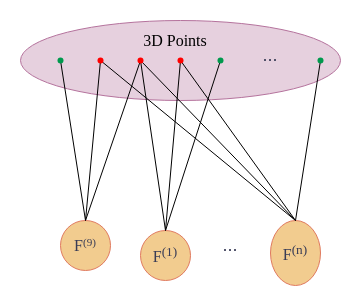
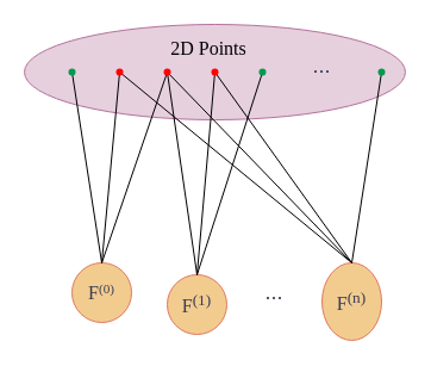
  <mxCell id="0" />
  <mxCell id="1" parent="0" />
  <mxCell id="2" value="" style="ellipse;whiteSpace=wrap;html=1;strokeColor=#B5739D;fontColor=#393C56;fillColor=#E6D0DE;" vertex="1" parent="1"><mxGeometry x="20" y="20" width="320" height="80" as="geometry" /></mxCell>
- <mxCell id="3" value="F&lt;span style=&quot;font-size: 13.333px;&quot;&gt;&lt;sup&gt;(9)&lt;/sup&gt;&lt;/span&gt;" style="ellipse;whiteSpace=wrap;html=1;aspect=fixed;fillColor=#F2CC8F;strokeColor=#E07A5F;fontFamily=Times New Roman;fontSize=16;labelBackgroundColor=none;fontColor=#393C56;" vertex="1" parent="1"><mxGeometry x="60" y="220" width="50" height="50" as="geometry" /></mxCell>
+ <mxCell id="3" value="F&lt;span style=&quot;font-size: 13.333px;&quot;&gt;&lt;sup&gt;(0)&lt;/sup&gt;&lt;/span&gt;" style="ellipse;whiteSpace=wrap;html=1;aspect=fixed;fillColor=#F2CC8F;strokeColor=#E07A5F;fontFamily=Times New Roman;fontSize=16;labelBackgroundColor=none;fontColor=#393C56;" vertex="1" parent="1"><mxGeometry x="60" y="220" width="50" height="50" as="geometry" /></mxCell>
  <mxCell id="4" value="F&lt;sup&gt;(1)&lt;/sup&gt;" style="ellipse;whiteSpace=wrap;html=1;aspect=fixed;fillColor=#F2CC8F;strokeColor=#E07A5F;fontFamily=Times New Roman;fontSize=16;labelBackgroundColor=none;fontColor=#393C56;" vertex="1" parent="1"><mxGeometry x="140" y="230" width="50" height="50" as="geometry" /></mxCell>
  <mxCell id="5" value="F&lt;sup&gt;(n)&lt;/sup&gt;" style="ellipse;whiteSpace=wrap;html=1;aspect=fixed;fillColor=#F2CC8F;strokeColor=#E07A5F;fontFamily=Times New Roman;fontSize=16;labelBackgroundColor=none;fontColor=#393C56;" vertex="1" parent="1"><mxGeometry x="270" y="220" width="50" height="65" as="geometry" /></mxCell>
  <mxCell id="6" value="..." style="text;html=1;strokeColor=none;fillColor=none;align=center;verticalAlign=middle;whiteSpace=wrap;rounded=0;fontSize=18;fontStyle=0;labelBackgroundColor=none;fontColor=#393C56;" vertex="1" parent="1"><mxGeometry x="200" y="230" width="60" height="30" as="geometry" /></mxCell>
  <mxCell id="7" value="" style="endArrow=none;html=1;rounded=0;strokeColor=#000000;fontColor=#393C56;fillColor=#F2CC8F;exitX=0.5;exitY=0;exitDx=0;exitDy=0;" edge="1" parent="1" source="5"><mxGeometry width="50" height="50" relative="1" as="geometry"><mxPoint x="330" y="110" as="sourcePoint" /><mxPoint x="100" y="60" as="targetPoint" /></mxGeometry></mxCell>
  <mxCell id="8" value="" style="endArrow=none;html=1;rounded=0;strokeColor=#000000;fontColor=#393C56;fillColor=#F2CC8F;exitX=0.5;exitY=0;exitDx=0;exitDy=0;entryX=0.45;entryY=0.925;entryDx=0;entryDy=0;entryPerimeter=0;" edge="1" parent="1" source="3" target="9"><mxGeometry width="50" height="50" relative="1" as="geometry"><mxPoint x="10" y="120" as="sourcePoint" /><mxPoint x="20" y="90" as="targetPoint" /></mxGeometry></mxCell>
  <mxCell id="9" value="" style="shape=waypoint;sketch=0;fillStyle=solid;size=6;pointerEvents=1;points=[];fillColor=none;resizable=0;rotatable=0;perimeter=centerPerimeter;snapToPoint=1;strokeColor=#00994D;fontColor=#393C56;" vertex="1" parent="1"><mxGeometry x="50" y="50" width="20" height="20" as="geometry" /></mxCell>
  <mxCell id="10" value="" style="endArrow=none;html=1;rounded=0;strokeColor=#000000;fontColor=#393C56;fillColor=#F2CC8F;exitX=0.5;exitY=0;exitDx=0;exitDy=0;entryX=0.4;entryY=0.725;entryDx=0;entryDy=0;entryPerimeter=0;" edge="1" parent="1" source="3" target="22"><mxGeometry width="50" height="50" relative="1" as="geometry"><mxPoint x="100" y="120" as="sourcePoint" /><mxPoint x="150" y="70" as="targetPoint" /></mxGeometry></mxCell>
  <mxCell id="11" value="" style="endArrow=none;html=1;rounded=0;strokeColor=#000000;fontColor=#393C56;fillColor=#F2CC8F;entryX=-0.1;entryY=-0.075;entryDx=0;entryDy=0;entryPerimeter=0;exitX=0.5;exitY=0;exitDx=0;exitDy=0;" edge="1" parent="1" source="4" target="22"><mxGeometry width="50" height="50" relative="1" as="geometry"><mxPoint x="330" y="110" as="sourcePoint" /><mxPoint x="380" y="60" as="targetPoint" /></mxGeometry></mxCell>
  <mxCell id="12" value="..." style="text;html=1;strokeColor=none;fillColor=none;align=center;verticalAlign=middle;whiteSpace=wrap;rounded=0;fontSize=18;fontStyle=0;labelBackgroundColor=none;fontColor=#393C56;" vertex="1" parent="1"><mxGeometry x="240" y="40" width="60" height="30" as="geometry" /></mxCell>
  <mxCell id="13" value="" style="endArrow=none;html=1;rounded=0;strokeColor=#000000;fontColor=#393C56;fillColor=#F2CC8F;exitX=0.5;exitY=0;exitDx=0;exitDy=0;" edge="1" parent="1" source="3" target="16"><mxGeometry width="50" height="50" relative="1" as="geometry"><mxPoint x="330" y="110" as="sourcePoint" /><mxPoint x="380" y="60" as="targetPoint" /></mxGeometry></mxCell>
  <mxCell id="14" value="" style="endArrow=none;html=1;rounded=0;strokeColor=#000000;fontColor=#393C56;fillColor=#F2CC8F;exitX=0.5;exitY=0;exitDx=0;exitDy=0;" edge="1" parent="1" source="4"><mxGeometry width="50" height="50" relative="1" as="geometry"><mxPoint x="130" y="110" as="sourcePoint" /><mxPoint x="180" y="60" as="targetPoint" /></mxGeometry></mxCell>
  <mxCell id="15" value="" style="endArrow=none;html=1;rounded=0;strokeColor=#000000;fontColor=#393C56;fillColor=#F2CC8F;exitX=0.5;exitY=0;exitDx=0;exitDy=0;" edge="1" parent="1" source="4" target="18"><mxGeometry width="50" height="50" relative="1" as="geometry"><mxPoint x="245" y="-20" as="sourcePoint" /><mxPoint x="295" y="-70" as="targetPoint" /></mxGeometry></mxCell>
  <mxCell id="16" value="" style="shape=waypoint;sketch=0;fillStyle=solid;size=6;pointerEvents=1;points=[];fillColor=none;resizable=0;rotatable=0;perimeter=centerPerimeter;snapToPoint=1;strokeColor=#FF0000;fontColor=#393C56;" vertex="1" parent="1"><mxGeometry x="90" y="50" width="20" height="20" as="geometry" /></mxCell>
  <mxCell id="17" value="" style="endArrow=none;html=1;rounded=0;strokeColor=#000000;fontColor=#393C56;fillColor=#F2CC8F;exitX=0.5;exitY=0;exitDx=0;exitDy=0;" edge="1" parent="1" source="5"><mxGeometry width="50" height="50" relative="1" as="geometry"><mxPoint x="330" y="110" as="sourcePoint" /><mxPoint x="140" y="60" as="targetPoint" /></mxGeometry></mxCell>
  <mxCell id="18" value="" style="shape=waypoint;sketch=0;fillStyle=solid;size=6;pointerEvents=1;points=[];fillColor=none;resizable=0;rotatable=0;perimeter=centerPerimeter;snapToPoint=1;strokeColor=#00994D;fontColor=#393C56;" vertex="1" parent="1"><mxGeometry x="210" y="50" width="20" height="20" as="geometry" /></mxCell>
  <mxCell id="19" value="" style="endArrow=none;html=1;rounded=0;strokeColor=#000000;fontColor=#393C56;fillColor=#F2CC8F;entryX=0.4;entryY=0.775;entryDx=0;entryDy=0;entryPerimeter=0;exitX=0.5;exitY=0;exitDx=0;exitDy=0;" edge="1" parent="1" source="5" target="23"><mxGeometry width="50" height="50" relative="1" as="geometry"><mxPoint x="330" y="110" as="sourcePoint" /><mxPoint x="380" y="60" as="targetPoint" /></mxGeometry></mxCell>
  <mxCell id="20" value="" style="endArrow=none;html=1;rounded=0;strokeColor=#000000;fontColor=#393C56;fillColor=#F2CC8F;entryX=0.15;entryY=0.675;entryDx=0;entryDy=0;entryPerimeter=0;exitX=0.5;exitY=0;exitDx=0;exitDy=0;" edge="1" parent="1" source="5" target="21"><mxGeometry width="50" height="50" relative="1" as="geometry"><mxPoint x="330" y="110" as="sourcePoint" /><mxPoint x="380" y="60" as="targetPoint" /></mxGeometry></mxCell>
  <mxCell id="21" value="" style="shape=waypoint;sketch=0;fillStyle=solid;size=6;pointerEvents=1;points=[];fillColor=none;resizable=0;rotatable=0;perimeter=centerPerimeter;snapToPoint=1;strokeColor=#FF0000;fontColor=#393C56;" vertex="1" parent="1"><mxGeometry x="170" y="50" width="20" height="20" as="geometry" /></mxCell>
  <mxCell id="22" value="" style="shape=waypoint;sketch=0;fillStyle=solid;size=6;pointerEvents=1;points=[];fillColor=none;resizable=0;rotatable=0;perimeter=centerPerimeter;snapToPoint=1;strokeColor=#FF0000;fontColor=#393C56;" vertex="1" parent="1"><mxGeometry x="130" y="50" width="20" height="20" as="geometry" /></mxCell>
  <mxCell id="23" value="" style="shape=waypoint;sketch=0;fillStyle=solid;size=6;pointerEvents=1;points=[];fillColor=none;resizable=0;rotatable=0;perimeter=centerPerimeter;snapToPoint=1;strokeColor=#00994D;fontColor=#393C56;" vertex="1" parent="1"><mxGeometry x="310" y="50" width="20" height="20" as="geometry" /></mxCell>
- <mxCell id="24" value="3D Points" style="text;html=1;strokeColor=none;fillColor=none;align=center;verticalAlign=middle;whiteSpace=wrap;rounded=0;fontColor=#000000;fontSize=16;fontFamily=Times New Roman;" vertex="1" parent="1"><mxGeometry x="120" y="30" width="110" height="20" as="geometry" /></mxCell>
+ <mxCell id="24" value="2D Points" style="text;html=1;strokeColor=none;fillColor=none;align=center;verticalAlign=middle;whiteSpace=wrap;rounded=0;fontColor=#000000;fontSize=16;fontFamily=Times New Roman;" vertex="1" parent="1"><mxGeometry x="120" y="30" width="110" height="20" as="geometry" /></mxCell>
